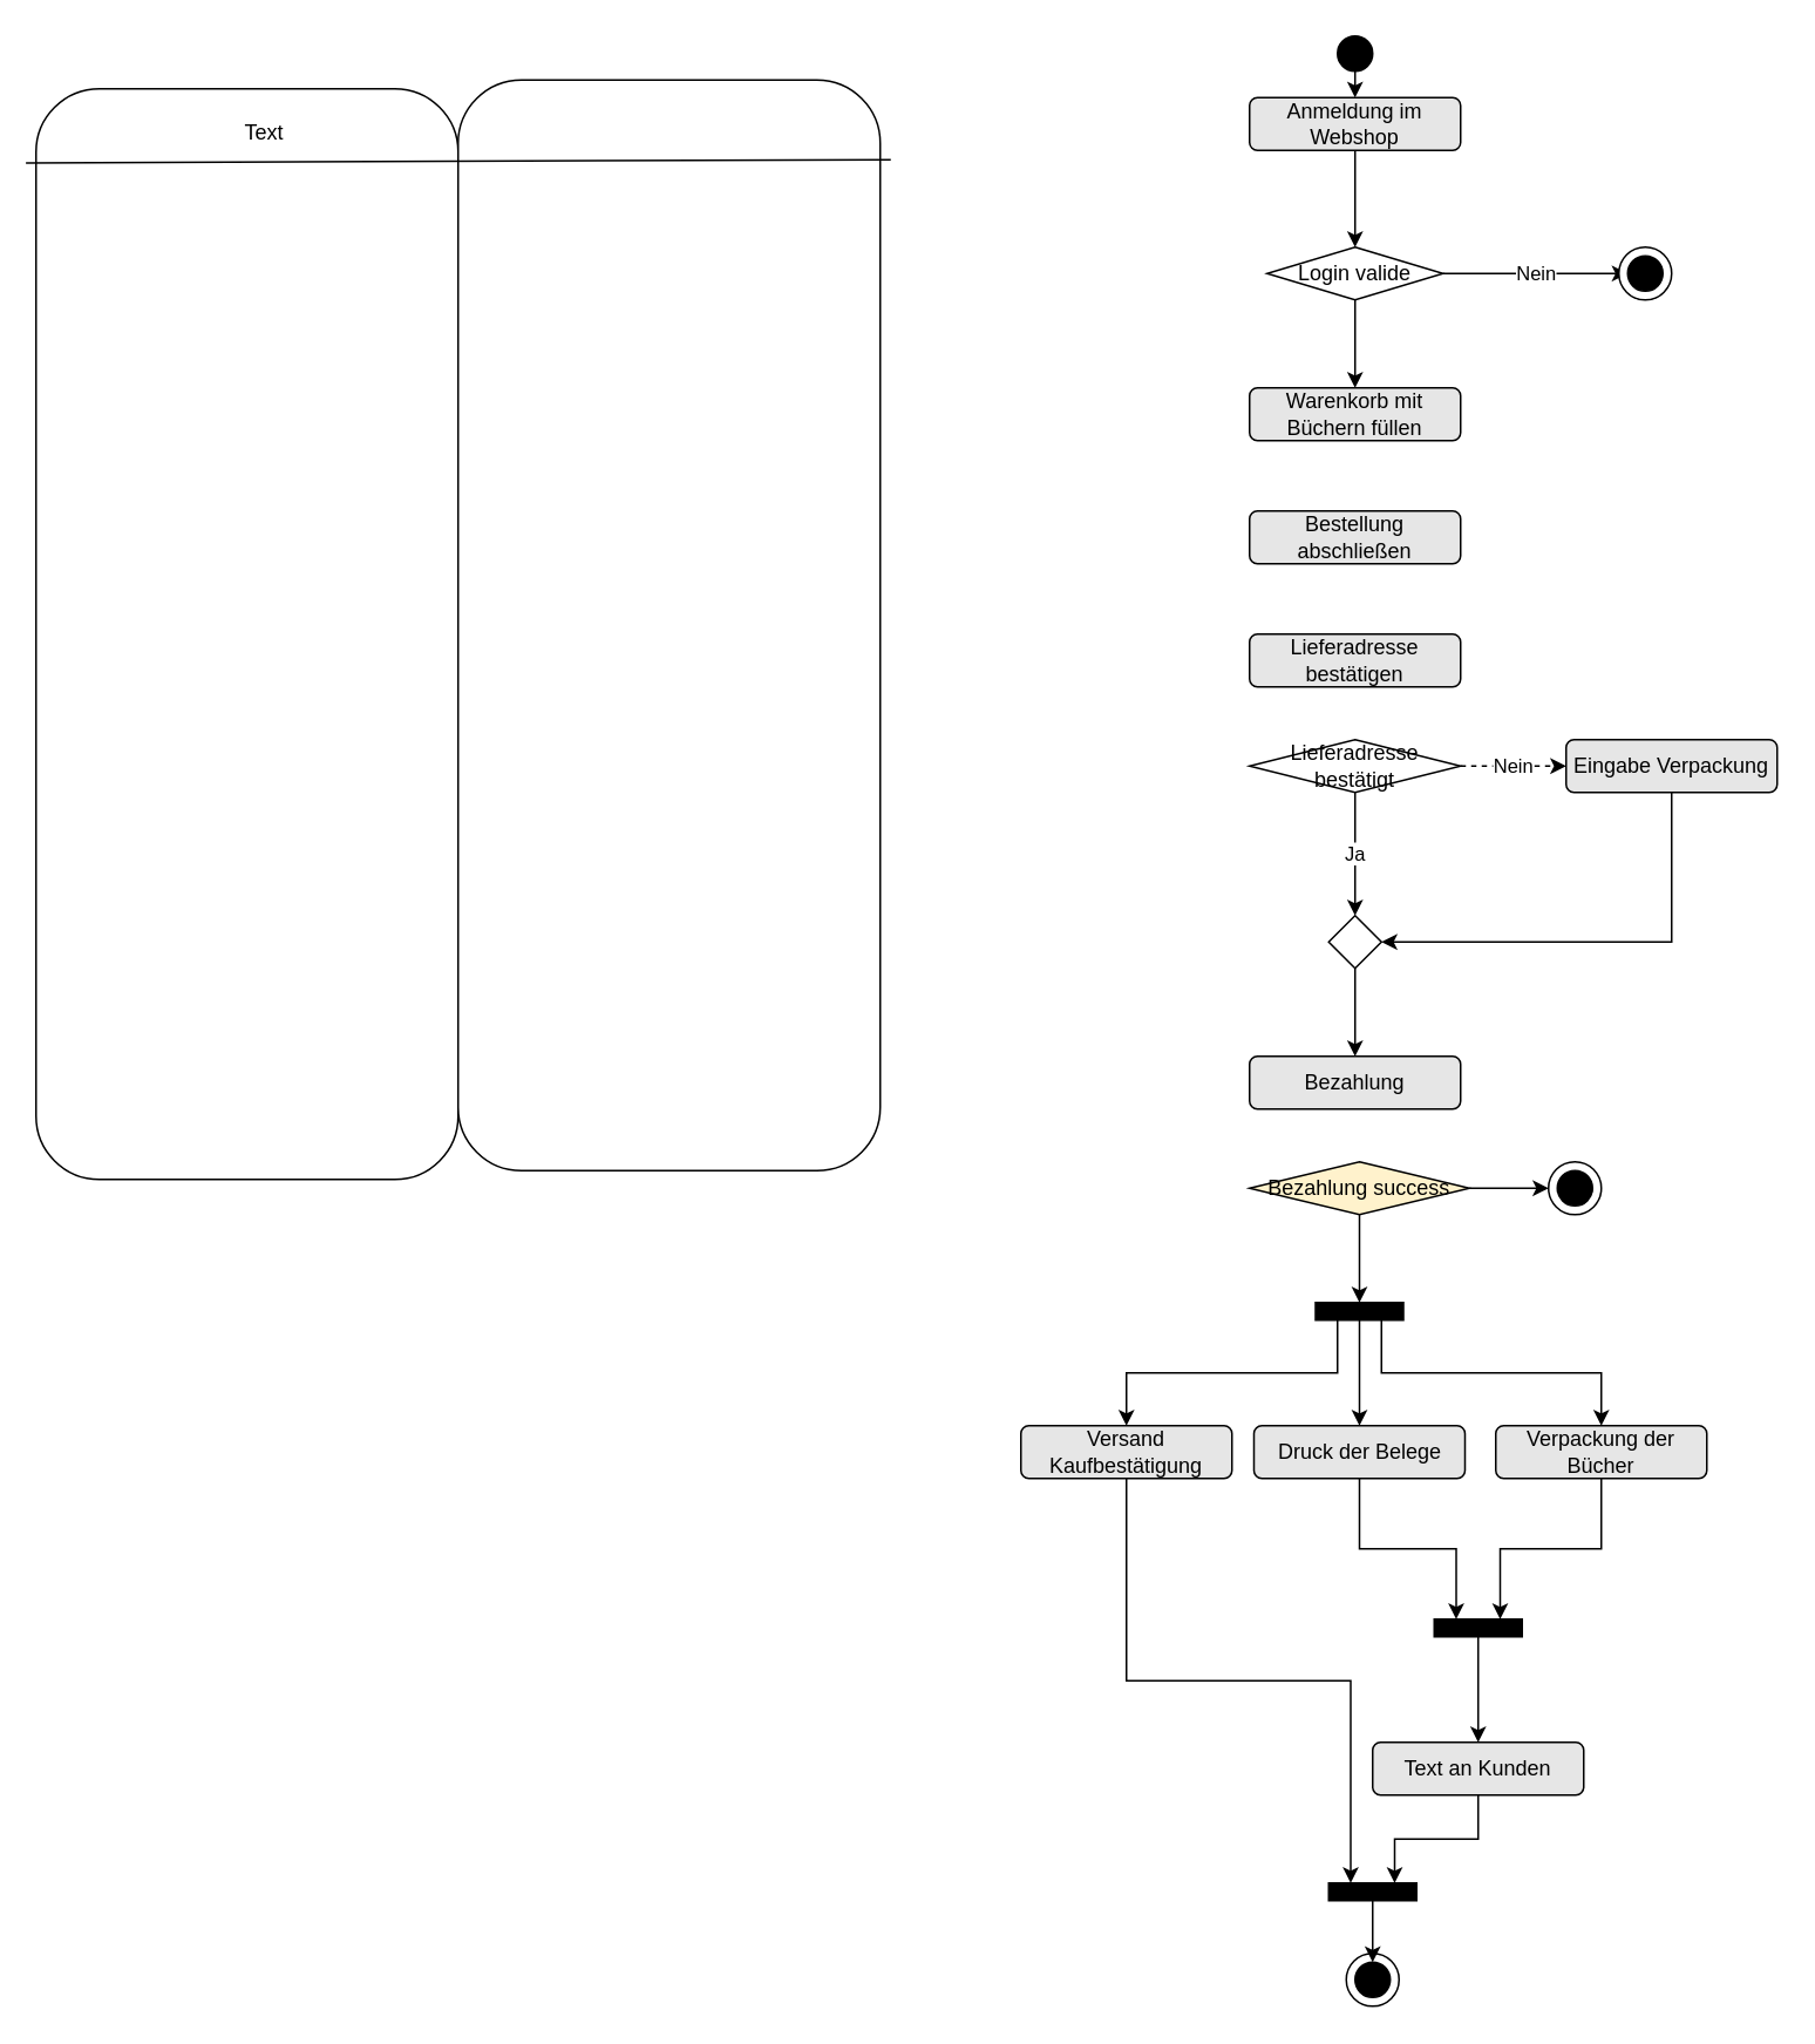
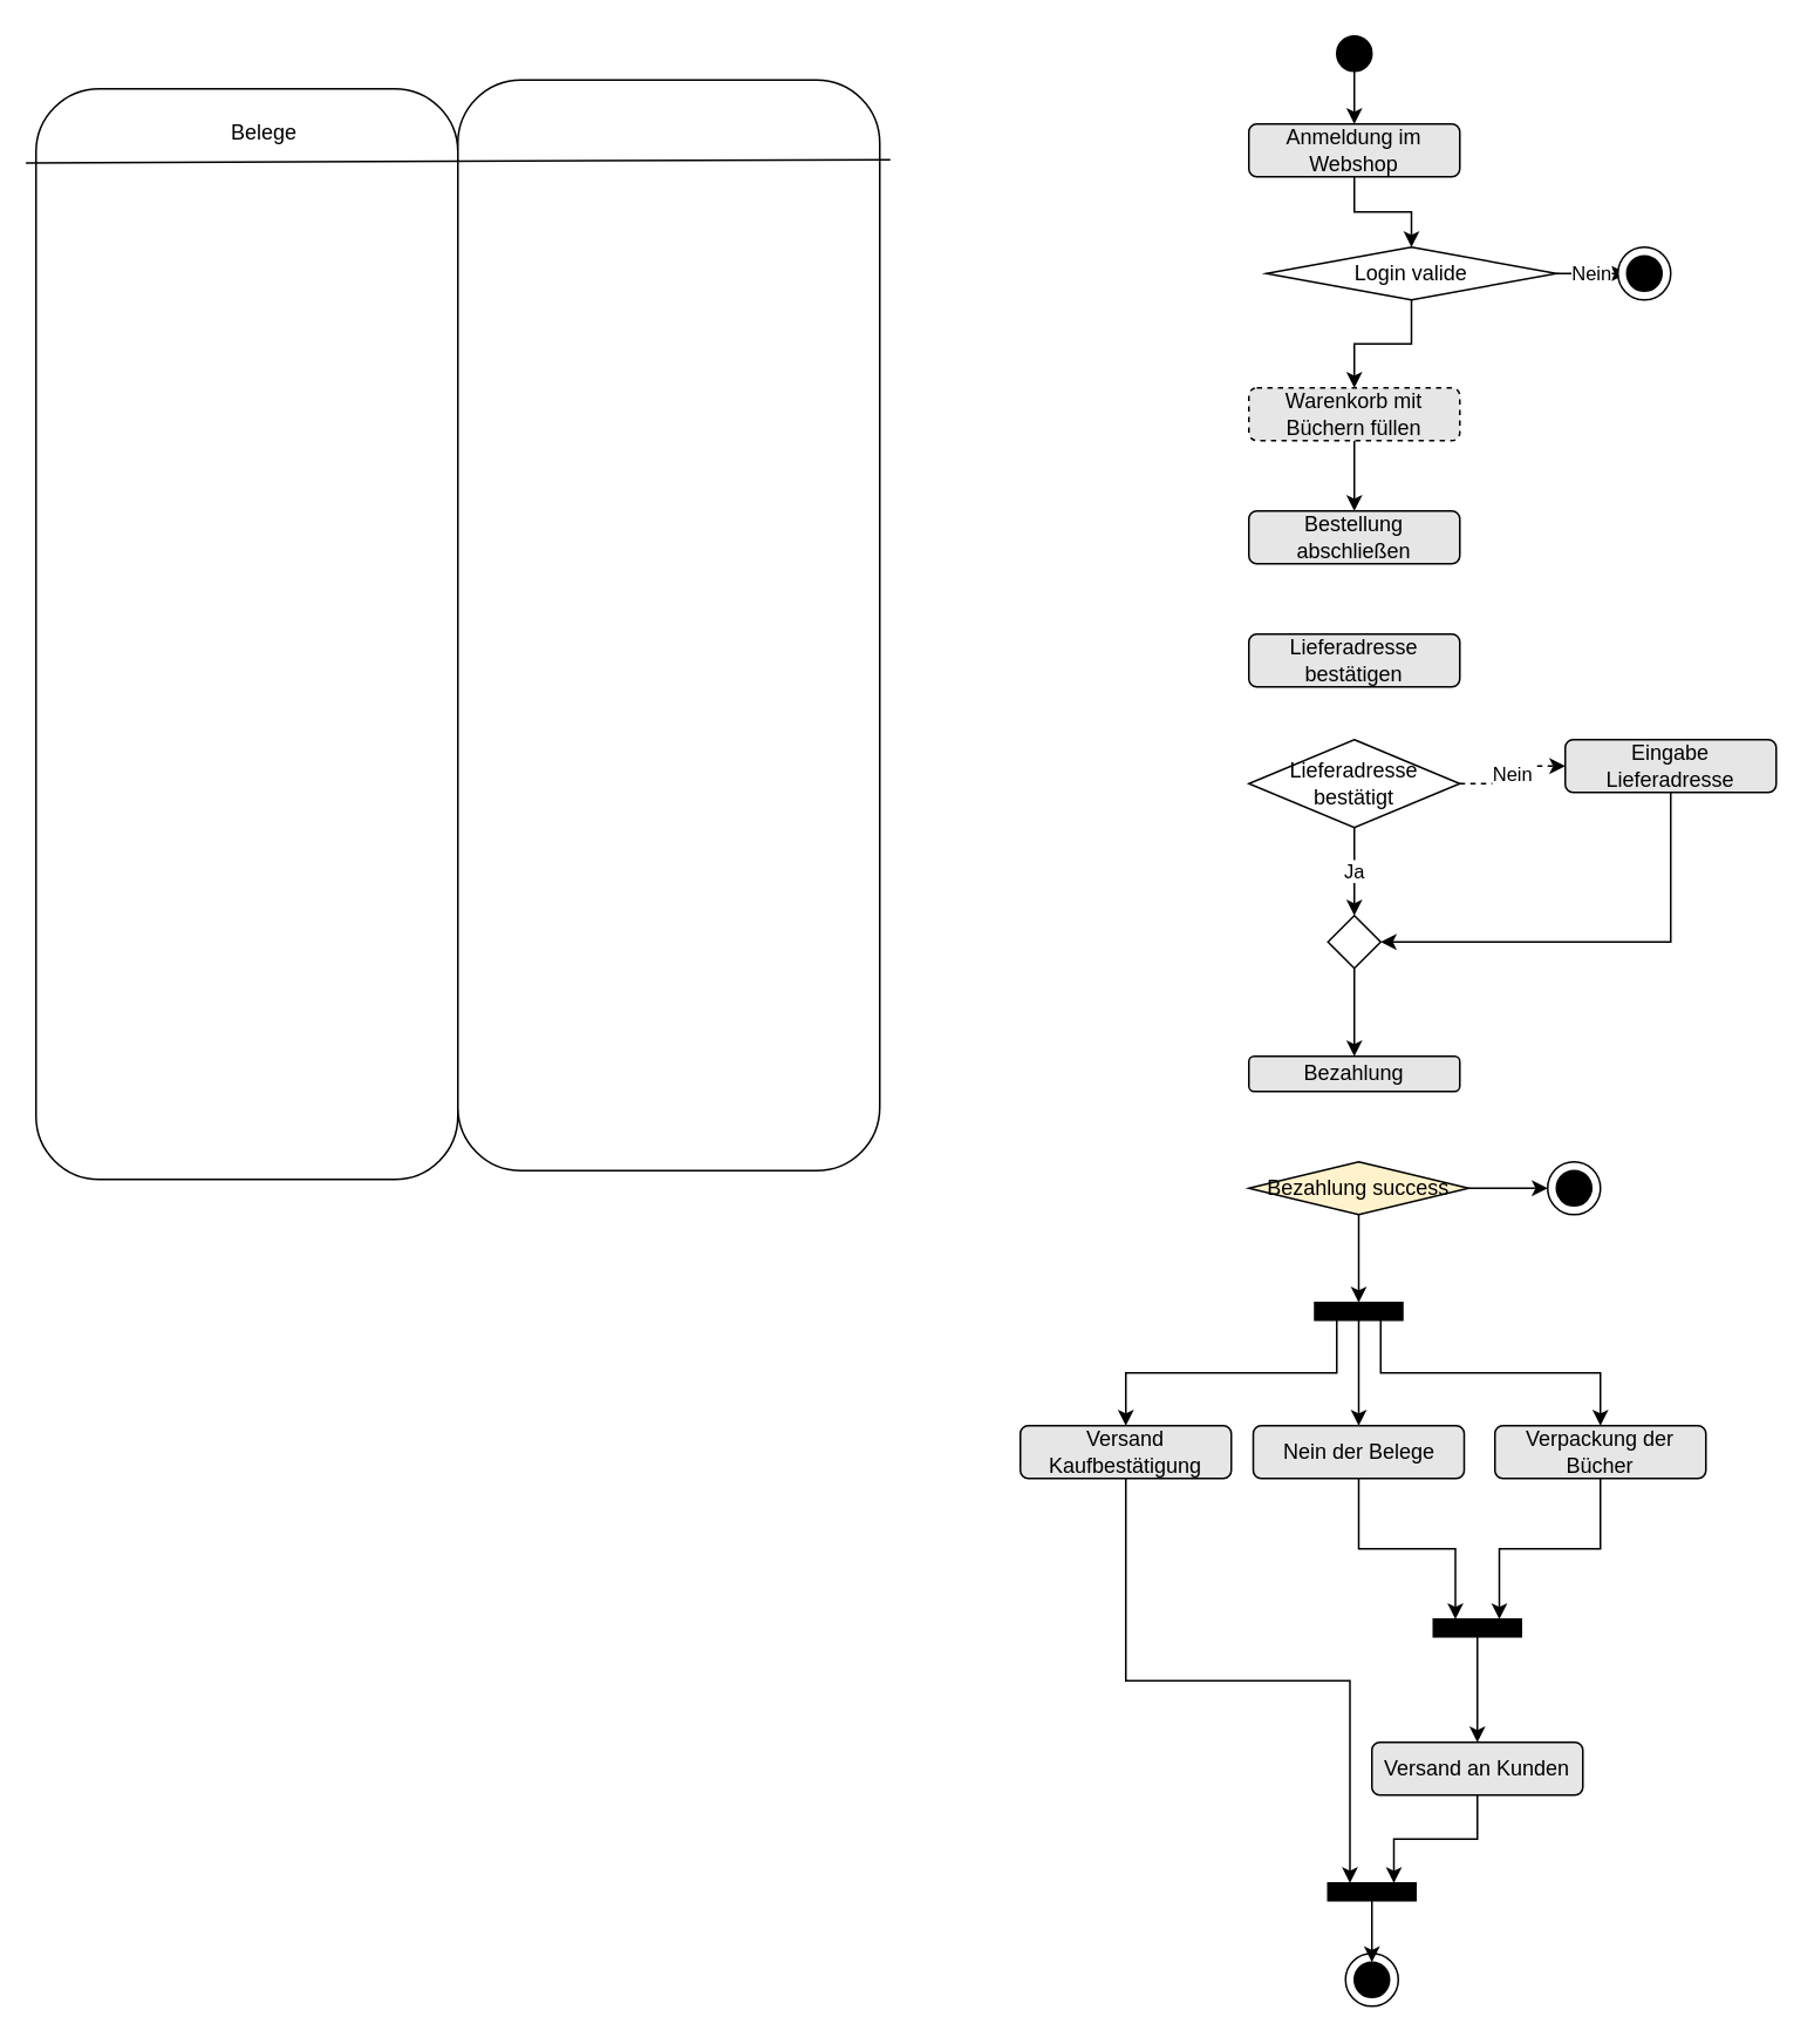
  <mxCell id="0" />
  <mxCell id="1" parent="0" />
  <mxCell id="2" style="edgeStyle=orthogonalEdgeStyle;rounded=0;orthogonalLoop=1;jettySize=auto;html=1;exitX=0.5;exitY=1;exitDx=0;exitDy=0;entryX=0.5;entryY=0;entryDx=0;entryDy=0;" edge="1" parent="1" source="3" target="5"><mxGeometry relative="1" as="geometry" /></mxCell>
  <mxCell id="3" value="" style="ellipse;whiteSpace=wrap;html=1;fillColor=#000000;" vertex="1" parent="1"><mxGeometry x="760" y="20" width="20" height="20" as="geometry" /></mxCell>
  <mxCell id="4" style="edgeStyle=orthogonalEdgeStyle;rounded=0;orthogonalLoop=1;jettySize=auto;html=1;exitX=0.5;exitY=1;exitDx=0;exitDy=0;" edge="1" parent="1" source="5" target="8"><mxGeometry relative="1" as="geometry" /></mxCell>
- <mxCell id="5" value="Anmeldung im Webshop" style="rounded=1;whiteSpace=wrap;html=1;fillColor=#E6E6E6;gradientColor=none;strokeWidth=1;perimeterSpacing=0;glass=0;" vertex="1" parent="1"><mxGeometry x="710" y="55" width="120" height="30" as="geometry" /></mxCell>
+ <mxCell id="5" value="Anmeldung im Webshop" style="rounded=1;whiteSpace=wrap;html=1;fillColor=#E6E6E6;gradientColor=none;strokeWidth=1;perimeterSpacing=0;glass=0;" vertex="1" parent="1"><mxGeometry x="710" y="70" width="120" height="30" as="geometry" /></mxCell>
  <mxCell id="6" value="Nein" style="edgeStyle=orthogonalEdgeStyle;rounded=0;orthogonalLoop=1;jettySize=auto;html=1;exitX=1;exitY=0.5;exitDx=0;exitDy=0;entryX=0;entryY=0.5;entryDx=0;entryDy=0;" edge="1" parent="1" source="8" target="10"><mxGeometry relative="1" as="geometry" /></mxCell>
  <mxCell id="7" style="edgeStyle=orthogonalEdgeStyle;rounded=0;orthogonalLoop=1;jettySize=auto;html=1;exitX=0.5;exitY=1;exitDx=0;exitDy=0;" edge="1" parent="1" source="8" target="12"><mxGeometry relative="1" as="geometry" /></mxCell>
- <mxCell id="8" value="Login valide" style="rhombus;whiteSpace=wrap;html=1;" vertex="1" parent="1"><mxGeometry x="720" y="140" width="100" height="30" as="geometry" /></mxCell>
+ <mxCell id="8" value="Login valide" style="rhombus;whiteSpace=wrap;html=1;" vertex="1" parent="1"><mxGeometry x="720" y="140" width="165" height="30" as="geometry" /></mxCell>
  <mxCell id="9" value="" style="ellipse;whiteSpace=wrap;html=1;rounded=1;shadow=0;glass=0;sketch=0;strokeWidth=1;" vertex="1" parent="1"><mxGeometry x="920" y="140" width="30" height="30" as="geometry" /></mxCell>
  <mxCell id="10" value="" style="ellipse;whiteSpace=wrap;html=1;fillColor=#000000;" vertex="1" parent="1"><mxGeometry x="925" y="145" width="20" height="20" as="geometry" /></mxCell>
- <mxCell id="12" value="Warenkorb mit Büchern füllen" style="rounded=1;whiteSpace=wrap;html=1;fillColor=#E6E6E6;gradientColor=none;strokeWidth=1;perimeterSpacing=0;glass=0;" vertex="1" parent="1"><mxGeometry x="710" y="220" width="120" height="30" as="geometry" /></mxCell>
+ <mxCell id="11" style="edgeStyle=orthogonalEdgeStyle;rounded=0;orthogonalLoop=1;jettySize=auto;html=1;exitX=0.5;exitY=1;exitDx=0;exitDy=0;entryX=0.5;entryY=0;entryDx=0;entryDy=0;" edge="1" parent="1" source="12" target="13"><mxGeometry relative="1" as="geometry" /></mxCell>
+ <mxCell id="12" value="Warenkorb mit Büchern füllen" style="rounded=1;whiteSpace=wrap;html=1;fillColor=#E6E6E6;gradientColor=none;strokeWidth=1;perimeterSpacing=0;glass=0;dashed=1;" vertex="1" parent="1"><mxGeometry x="710" y="220" width="120" height="30" as="geometry" /></mxCell>
  <mxCell id="13" value="Bestellung abschließen" style="rounded=1;whiteSpace=wrap;html=1;fillColor=#E6E6E6;gradientColor=none;strokeWidth=1;perimeterSpacing=0;glass=0;" vertex="1" parent="1"><mxGeometry x="710" y="290" width="120" height="30" as="geometry" /></mxCell>
  <mxCell id="14" value="Lieferadresse bestätigen" style="rounded=1;whiteSpace=wrap;html=1;fillColor=#E6E6E6;gradientColor=none;strokeWidth=1;perimeterSpacing=0;glass=0;" vertex="1" parent="1"><mxGeometry x="710" y="360" width="120" height="30" as="geometry" /></mxCell>
  <mxCell id="15" value="Nein" style="edgeStyle=orthogonalEdgeStyle;rounded=0;orthogonalLoop=1;jettySize=auto;html=1;exitX=1;exitY=0.5;exitDx=0;exitDy=0;entryX=0;entryY=0.5;entryDx=0;entryDy=0;dashed=1;" edge="1" parent="1" source="17" target="19"><mxGeometry relative="1" as="geometry" /></mxCell>
  <mxCell id="16" value="Ja" style="edgeStyle=orthogonalEdgeStyle;rounded=0;orthogonalLoop=1;jettySize=auto;html=1;exitX=0.5;exitY=1;exitDx=0;exitDy=0;entryX=0.5;entryY=0;entryDx=0;entryDy=0;" edge="1" parent="1" source="17" target="21"><mxGeometry relative="1" as="geometry" /></mxCell>
- <mxCell id="17" value="Lieferadresse bestätigt" style="rhombus;whiteSpace=wrap;html=1;" vertex="1" parent="1"><mxGeometry x="710" y="420" width="120" height="30" as="geometry" /></mxCell>
+ <mxCell id="17" value="Lieferadresse bestätigt" style="rhombus;whiteSpace=wrap;html=1;" vertex="1" parent="1"><mxGeometry x="710" y="420" width="120" height="50" as="geometry" /></mxCell>
  <mxCell id="18" style="edgeStyle=orthogonalEdgeStyle;rounded=0;orthogonalLoop=1;jettySize=auto;html=1;exitX=0.5;exitY=1;exitDx=0;exitDy=0;entryX=1;entryY=0.5;entryDx=0;entryDy=0;" edge="1" parent="1" source="19" target="21"><mxGeometry relative="1" as="geometry" /></mxCell>
- <mxCell id="19" value="Eingabe Verpackung" style="rounded=1;whiteSpace=wrap;html=1;fillColor=#E6E6E6;gradientColor=none;strokeWidth=1;perimeterSpacing=0;glass=0;" vertex="1" parent="1"><mxGeometry x="890" y="420" width="120" height="30" as="geometry" /></mxCell>
+ <mxCell id="19" value="Eingabe Lieferadresse" style="rounded=1;whiteSpace=wrap;html=1;fillColor=#E6E6E6;gradientColor=none;strokeWidth=1;perimeterSpacing=0;glass=0;" vertex="1" parent="1"><mxGeometry x="890" y="420" width="120" height="30" as="geometry" /></mxCell>
  <mxCell id="20" style="edgeStyle=orthogonalEdgeStyle;rounded=0;orthogonalLoop=1;jettySize=auto;html=1;exitX=0.5;exitY=1;exitDx=0;exitDy=0;" edge="1" parent="1" source="21" target="22"><mxGeometry relative="1" as="geometry" /></mxCell>
  <mxCell id="21" value="" style="rhombus;whiteSpace=wrap;html=1;" vertex="1" parent="1"><mxGeometry x="755" y="520" width="30" height="30" as="geometry" /></mxCell>
- <mxCell id="22" value="Bezahlung" style="rounded=1;whiteSpace=wrap;html=1;fillColor=#E6E6E6;gradientColor=none;strokeWidth=1;perimeterSpacing=0;glass=0;" vertex="1" parent="1"><mxGeometry x="710" y="600" width="120" height="30" as="geometry" /></mxCell>
+ <mxCell id="22" value="Bezahlung" style="rounded=1;whiteSpace=wrap;html=1;fillColor=#E6E6E6;gradientColor=none;strokeWidth=1;perimeterSpacing=0;glass=0;" vertex="1" parent="1"><mxGeometry x="710" y="600" width="120" height="20" as="geometry" /></mxCell>
  <mxCell id="23" style="edgeStyle=orthogonalEdgeStyle;rounded=0;orthogonalLoop=1;jettySize=auto;html=1;exitX=1;exitY=0.5;exitDx=0;exitDy=0;entryX=0;entryY=0.5;entryDx=0;entryDy=0;" edge="1" parent="1" source="25" target="26"><mxGeometry relative="1" as="geometry" /></mxCell>
  <mxCell id="24" style="edgeStyle=orthogonalEdgeStyle;rounded=0;orthogonalLoop=1;jettySize=auto;html=1;exitX=0.5;exitY=1;exitDx=0;exitDy=0;entryX=0;entryY=0.5;entryDx=0;entryDy=0;" edge="1" parent="1" source="25" target="31"><mxGeometry relative="1" as="geometry" /></mxCell>
  <mxCell id="25" value="Bezahlung success" style="rhombus;whiteSpace=wrap;html=1;fillColor=#fff2cc;" vertex="1" parent="1"><mxGeometry x="710" y="660" width="125" height="30" as="geometry" /></mxCell>
  <mxCell id="26" value="" style="ellipse;whiteSpace=wrap;html=1;rounded=1;shadow=0;glass=0;sketch=0;strokeWidth=1;" vertex="1" parent="1"><mxGeometry x="880" y="660" width="30" height="30" as="geometry" /></mxCell>
  <mxCell id="27" value="" style="ellipse;whiteSpace=wrap;html=1;fillColor=#000000;" vertex="1" parent="1"><mxGeometry x="885" y="665" width="20" height="20" as="geometry" /></mxCell>
  <mxCell id="28" style="edgeStyle=orthogonalEdgeStyle;rounded=0;orthogonalLoop=1;jettySize=auto;html=1;exitX=1;exitY=0.25;exitDx=0;exitDy=0;" edge="1" parent="1" source="31" target="37"><mxGeometry relative="1" as="geometry" /></mxCell>
  <mxCell id="29" style="edgeStyle=orthogonalEdgeStyle;rounded=0;orthogonalLoop=1;jettySize=auto;html=1;exitX=1;exitY=0.5;exitDx=0;exitDy=0;" edge="1" parent="1" source="31" target="35"><mxGeometry relative="1" as="geometry" /></mxCell>
  <mxCell id="30" style="edgeStyle=orthogonalEdgeStyle;rounded=0;orthogonalLoop=1;jettySize=auto;html=1;exitX=1;exitY=0.75;exitDx=0;exitDy=0;entryX=0.5;entryY=0;entryDx=0;entryDy=0;" edge="1" parent="1" source="31" target="33"><mxGeometry relative="1" as="geometry" /></mxCell>
  <mxCell id="31" value="" style="rounded=0;whiteSpace=wrap;html=1;fillColor=#000000;rotation=90;" vertex="1" parent="1"><mxGeometry x="767.5" y="720" width="10" height="50" as="geometry" /></mxCell>
  <mxCell id="32" style="edgeStyle=orthogonalEdgeStyle;rounded=0;orthogonalLoop=1;jettySize=auto;html=1;exitX=0.5;exitY=1;exitDx=0;exitDy=0;entryX=0;entryY=0.75;entryDx=0;entryDy=0;" edge="1" parent="1" source="33" target="45"><mxGeometry relative="1" as="geometry" /></mxCell>
  <mxCell id="33" value="Versand Kaufbestätigung" style="rounded=1;whiteSpace=wrap;html=1;fillColor=#E6E6E6;gradientColor=none;strokeWidth=1;perimeterSpacing=0;glass=0;" vertex="1" parent="1"><mxGeometry x="580" y="810" width="120" height="30" as="geometry" /></mxCell>
  <mxCell id="34" style="edgeStyle=orthogonalEdgeStyle;rounded=0;orthogonalLoop=1;jettySize=auto;html=1;exitX=0.5;exitY=1;exitDx=0;exitDy=0;entryX=0;entryY=0.75;entryDx=0;entryDy=0;" edge="1" parent="1" source="35" target="39"><mxGeometry relative="1" as="geometry" /></mxCell>
- <mxCell id="35" value="Druck der Belege" style="rounded=1;whiteSpace=wrap;html=1;fillColor=#E6E6E6;gradientColor=none;strokeWidth=1;perimeterSpacing=0;glass=0;" vertex="1" parent="1"><mxGeometry x="712.5" y="810" width="120" height="30" as="geometry" /></mxCell>
+ <mxCell id="35" value="Nein der Belege" style="rounded=1;whiteSpace=wrap;html=1;fillColor=#E6E6E6;gradientColor=none;strokeWidth=1;perimeterSpacing=0;glass=0;" vertex="1" parent="1"><mxGeometry x="712.5" y="810" width="120" height="30" as="geometry" /></mxCell>
  <mxCell id="36" style="edgeStyle=orthogonalEdgeStyle;rounded=0;orthogonalLoop=1;jettySize=auto;html=1;exitX=0.5;exitY=1;exitDx=0;exitDy=0;entryX=0;entryY=0.25;entryDx=0;entryDy=0;" edge="1" parent="1" source="37" target="39"><mxGeometry relative="1" as="geometry" /></mxCell>
  <mxCell id="37" value="Verpackung der Bücher" style="rounded=1;whiteSpace=wrap;html=1;fillColor=#E6E6E6;gradientColor=none;strokeWidth=1;perimeterSpacing=0;glass=0;" vertex="1" parent="1"><mxGeometry x="850" y="810" width="120" height="30" as="geometry" /></mxCell>
  <mxCell id="38" style="edgeStyle=orthogonalEdgeStyle;rounded=0;orthogonalLoop=1;jettySize=auto;html=1;exitX=1;exitY=0.5;exitDx=0;exitDy=0;entryX=0.5;entryY=0;entryDx=0;entryDy=0;" edge="1" parent="1" source="39" target="41"><mxGeometry relative="1" as="geometry" /></mxCell>
  <mxCell id="39" value="" style="rounded=0;whiteSpace=wrap;html=1;fillColor=#000000;rotation=90;" vertex="1" parent="1"><mxGeometry x="835" y="900" width="10" height="50" as="geometry" /></mxCell>
  <mxCell id="40" style="edgeStyle=orthogonalEdgeStyle;rounded=0;orthogonalLoop=1;jettySize=auto;html=1;exitX=0.5;exitY=1;exitDx=0;exitDy=0;entryX=0;entryY=0.25;entryDx=0;entryDy=0;" edge="1" parent="1" source="41" target="45"><mxGeometry relative="1" as="geometry" /></mxCell>
- <mxCell id="41" value="Text an Kunden" style="rounded=1;whiteSpace=wrap;html=1;fillColor=#E6E6E6;gradientColor=none;strokeWidth=1;perimeterSpacing=0;glass=0;" vertex="1" parent="1"><mxGeometry x="780" y="990" width="120" height="30" as="geometry" /></mxCell>
+ <mxCell id="41" value="Versand an Kunden" style="rounded=1;whiteSpace=wrap;html=1;fillColor=#E6E6E6;gradientColor=none;strokeWidth=1;perimeterSpacing=0;glass=0;" vertex="1" parent="1"><mxGeometry x="780" y="990" width="120" height="30" as="geometry" /></mxCell>
  <mxCell id="42" value="" style="ellipse;whiteSpace=wrap;html=1;rounded=1;shadow=0;glass=0;sketch=0;strokeWidth=1;" vertex="1" parent="1"><mxGeometry x="765" y="1110" width="30" height="30" as="geometry" /></mxCell>
  <mxCell id="43" value="" style="ellipse;whiteSpace=wrap;html=1;fillColor=#000000;" vertex="1" parent="1"><mxGeometry x="770" y="1115" width="20" height="20" as="geometry" /></mxCell>
  <mxCell id="44" style="edgeStyle=orthogonalEdgeStyle;rounded=0;orthogonalLoop=1;jettySize=auto;html=1;exitX=1;exitY=0.5;exitDx=0;exitDy=0;entryX=0.5;entryY=0;entryDx=0;entryDy=0;" edge="1" parent="1" source="45" target="43"><mxGeometry relative="1" as="geometry" /></mxCell>
  <mxCell id="45" value="" style="rounded=0;whiteSpace=wrap;html=1;fillColor=#000000;rotation=90;" vertex="1" parent="1"><mxGeometry x="775" y="1050" width="10" height="50" as="geometry" /></mxCell>
  <mxCell id="46" value="" style="rounded=1;whiteSpace=wrap;html=1;" vertex="1" parent="1"><mxGeometry x="20" y="50" width="240" height="620" as="geometry" /></mxCell>
  <mxCell id="47" value="" style="rounded=1;whiteSpace=wrap;html=1;" vertex="1" parent="1"><mxGeometry x="260" y="45" width="240" height="620" as="geometry" /></mxCell>
  <mxCell id="48" value="" style="endArrow=none;html=1;rounded=0;exitX=-0.024;exitY=0.068;exitDx=0;exitDy=0;exitPerimeter=0;entryX=1.025;entryY=0.073;entryDx=0;entryDy=0;entryPerimeter=0;" edge="1" parent="1" source="46" target="47"><mxGeometry width="50" height="50" relative="1" as="geometry"><mxPoint x="370" y="330" as="sourcePoint" /><mxPoint x="330" y="92" as="targetPoint" /></mxGeometry></mxCell>
- <mxCell id="49" value="Text" style="text;html=1;strokeColor=none;fillColor=none;align=center;verticalAlign=middle;whiteSpace=wrap;rounded=0;" vertex="1" parent="1"><mxGeometry x="120" y="60" width="60" height="30" as="geometry" /></mxCell>
+ <mxCell id="49" value="Belege" style="text;html=1;strokeColor=none;fillColor=none;align=center;verticalAlign=middle;whiteSpace=wrap;rounded=0;" vertex="1" parent="1"><mxGeometry x="120" y="60" width="60" height="30" as="geometry" /></mxCell>
